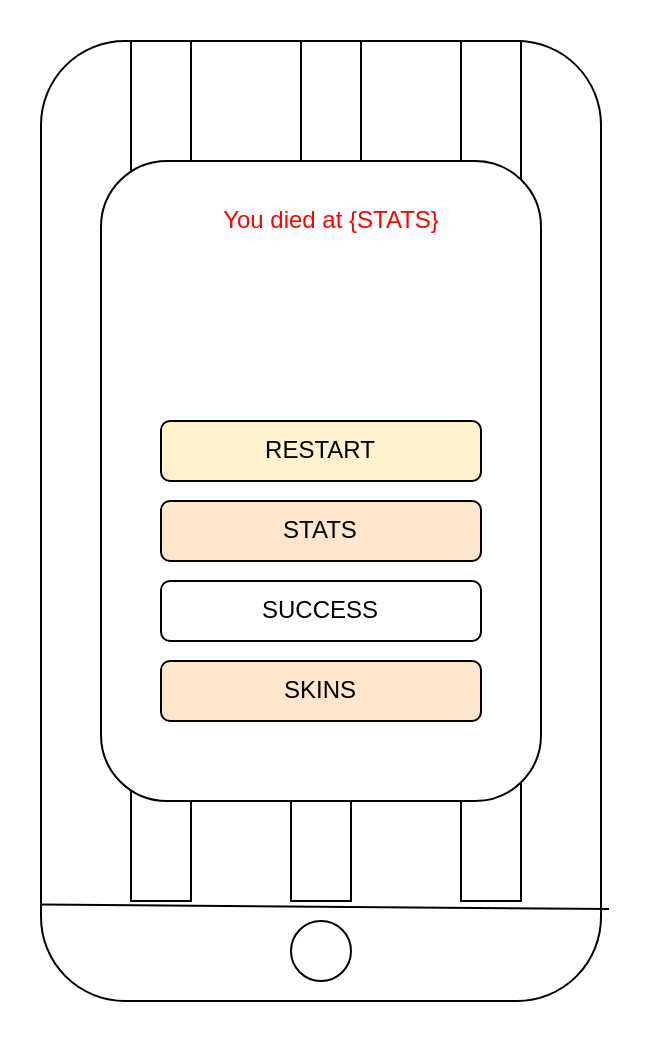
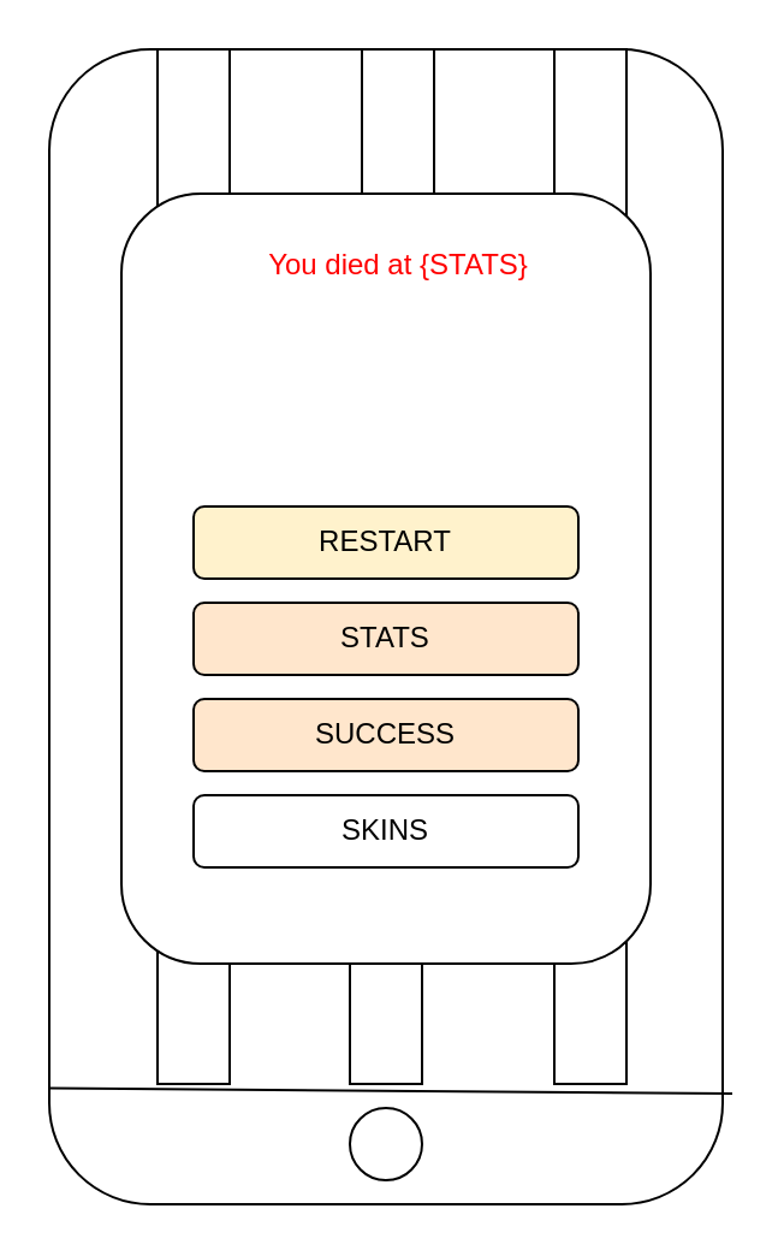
  <mxCell id="0" />
  <mxCell id="1" parent="0" />
  <mxCell id="2" value="" style="rounded=1;whiteSpace=wrap;html=1;" vertex="1" parent="1"><mxGeometry x="20" y="20" width="280" height="480" as="geometry" /></mxCell>
  <mxCell id="3" value="" style="endArrow=none;html=1;exitX=0.001;exitY=0.887;exitDx=0;exitDy=0;exitPerimeter=0;" edge="1" parent="1"><mxGeometry width="50" height="50" relative="1" as="geometry"><mxPoint x="20.28" y="451.76" as="sourcePoint" /><mxPoint x="304" y="454" as="targetPoint" /></mxGeometry></mxCell>
  <mxCell id="4" value="" style="ellipse;whiteSpace=wrap;html=1;aspect=fixed;" vertex="1" parent="1"><mxGeometry x="145" y="460" width="30" height="30" as="geometry" /></mxCell>
  <mxCell id="5" value="" style="rounded=0;whiteSpace=wrap;html=1;" vertex="1" parent="1"><mxGeometry x="150" y="20" width="30" height="120" as="geometry" /></mxCell>
  <mxCell id="6" value="" style="rounded=0;whiteSpace=wrap;html=1;" vertex="1" parent="1"><mxGeometry x="145" y="240" width="30" height="210" as="geometry" /></mxCell>
  <mxCell id="7" value="" style="rounded=0;whiteSpace=wrap;html=1;" vertex="1" parent="1"><mxGeometry x="230" y="340" width="30" height="110" as="geometry" /></mxCell>
  <mxCell id="8" value="" style="rounded=0;whiteSpace=wrap;html=1;" vertex="1" parent="1"><mxGeometry x="230" y="20" width="30" height="220" as="geometry" /></mxCell>
  <mxCell id="9" value="" style="rounded=0;whiteSpace=wrap;html=1;" vertex="1" parent="1"><mxGeometry x="65" y="260" width="30" height="190" as="geometry" /></mxCell>
  <mxCell id="10" value="" style="rounded=0;whiteSpace=wrap;html=1;" vertex="1" parent="1"><mxGeometry x="65" y="20" width="30" height="160" as="geometry" /></mxCell>
  <mxCell id="11" value="" style="rounded=1;whiteSpace=wrap;html=1;" vertex="1" parent="1"><mxGeometry x="50" y="80" width="220" height="320" as="geometry" /></mxCell>
  <mxCell id="12" value="RESTART" style="rounded=1;whiteSpace=wrap;html=1;fillColor=#fff2cc;" vertex="1" parent="1"><mxGeometry x="80" y="210" width="160" height="30" as="geometry" /></mxCell>
  <mxCell id="13" value="STATS" style="rounded=1;whiteSpace=wrap;html=1;fillColor=#ffe6cc;" vertex="1" parent="1"><mxGeometry x="80" y="250" width="160" height="30" as="geometry" /></mxCell>
- <mxCell id="14" value="SUCCESS" style="rounded=1;whiteSpace=wrap;html=1;" vertex="1" parent="1"><mxGeometry x="80" y="290" width="160" height="30" as="geometry" /></mxCell>
- <mxCell id="15" value="SKINS" style="rounded=1;whiteSpace=wrap;html=1;fillColor=#ffe6cc;" vertex="1" parent="1"><mxGeometry x="80" y="330" width="160" height="30" as="geometry" /></mxCell>
+ <mxCell id="14" value="SUCCESS" style="rounded=1;whiteSpace=wrap;html=1;fillColor=#ffe6cc;" vertex="1" parent="1"><mxGeometry x="80" y="290" width="160" height="30" as="geometry" /></mxCell>
+ <mxCell id="15" value="SKINS" style="rounded=1;whiteSpace=wrap;html=1;" vertex="1" parent="1"><mxGeometry x="80" y="330" width="160" height="30" as="geometry" /></mxCell>
  <mxCell id="16" value="&lt;font color=&quot;#FF0000&quot;&gt;You died at {STATS}&lt;/font&gt;" style="text;html=1;align=center;verticalAlign=middle;whiteSpace=wrap;rounded=0;" vertex="1" parent="1"><mxGeometry x="103" y="100" width="125" height="20" as="geometry" /></mxCell>
